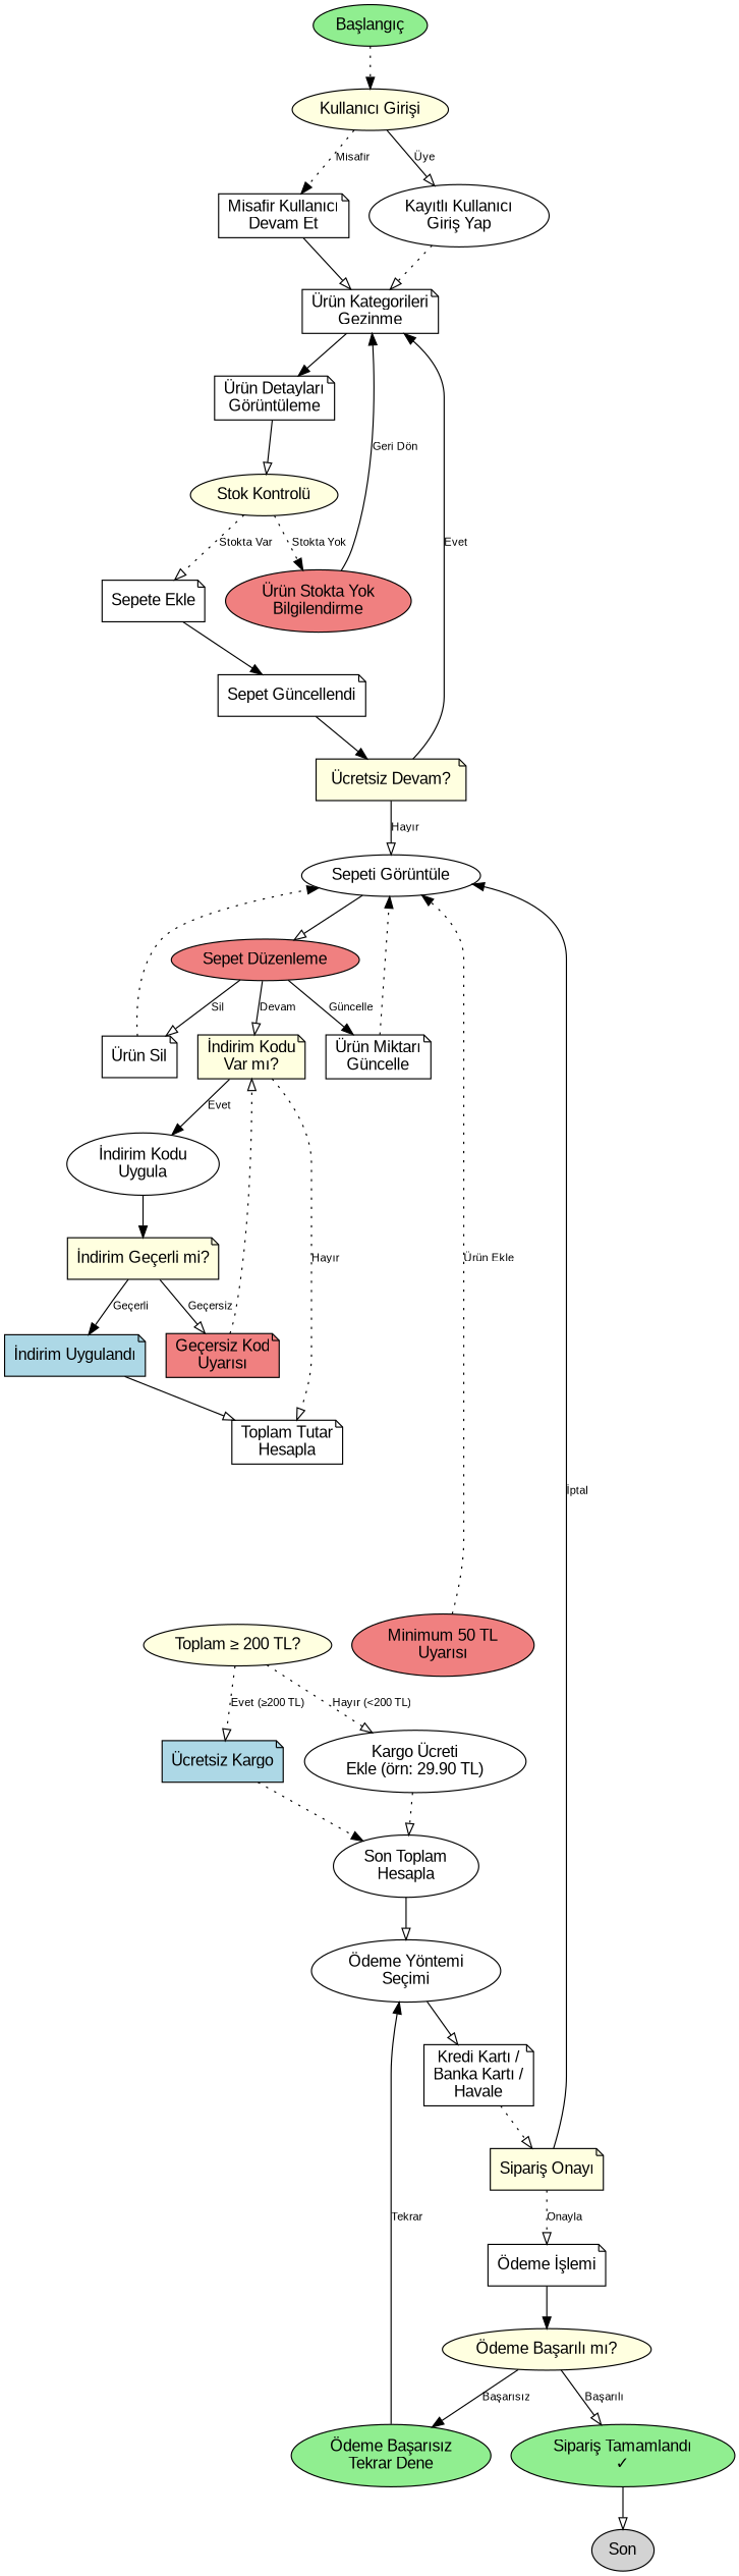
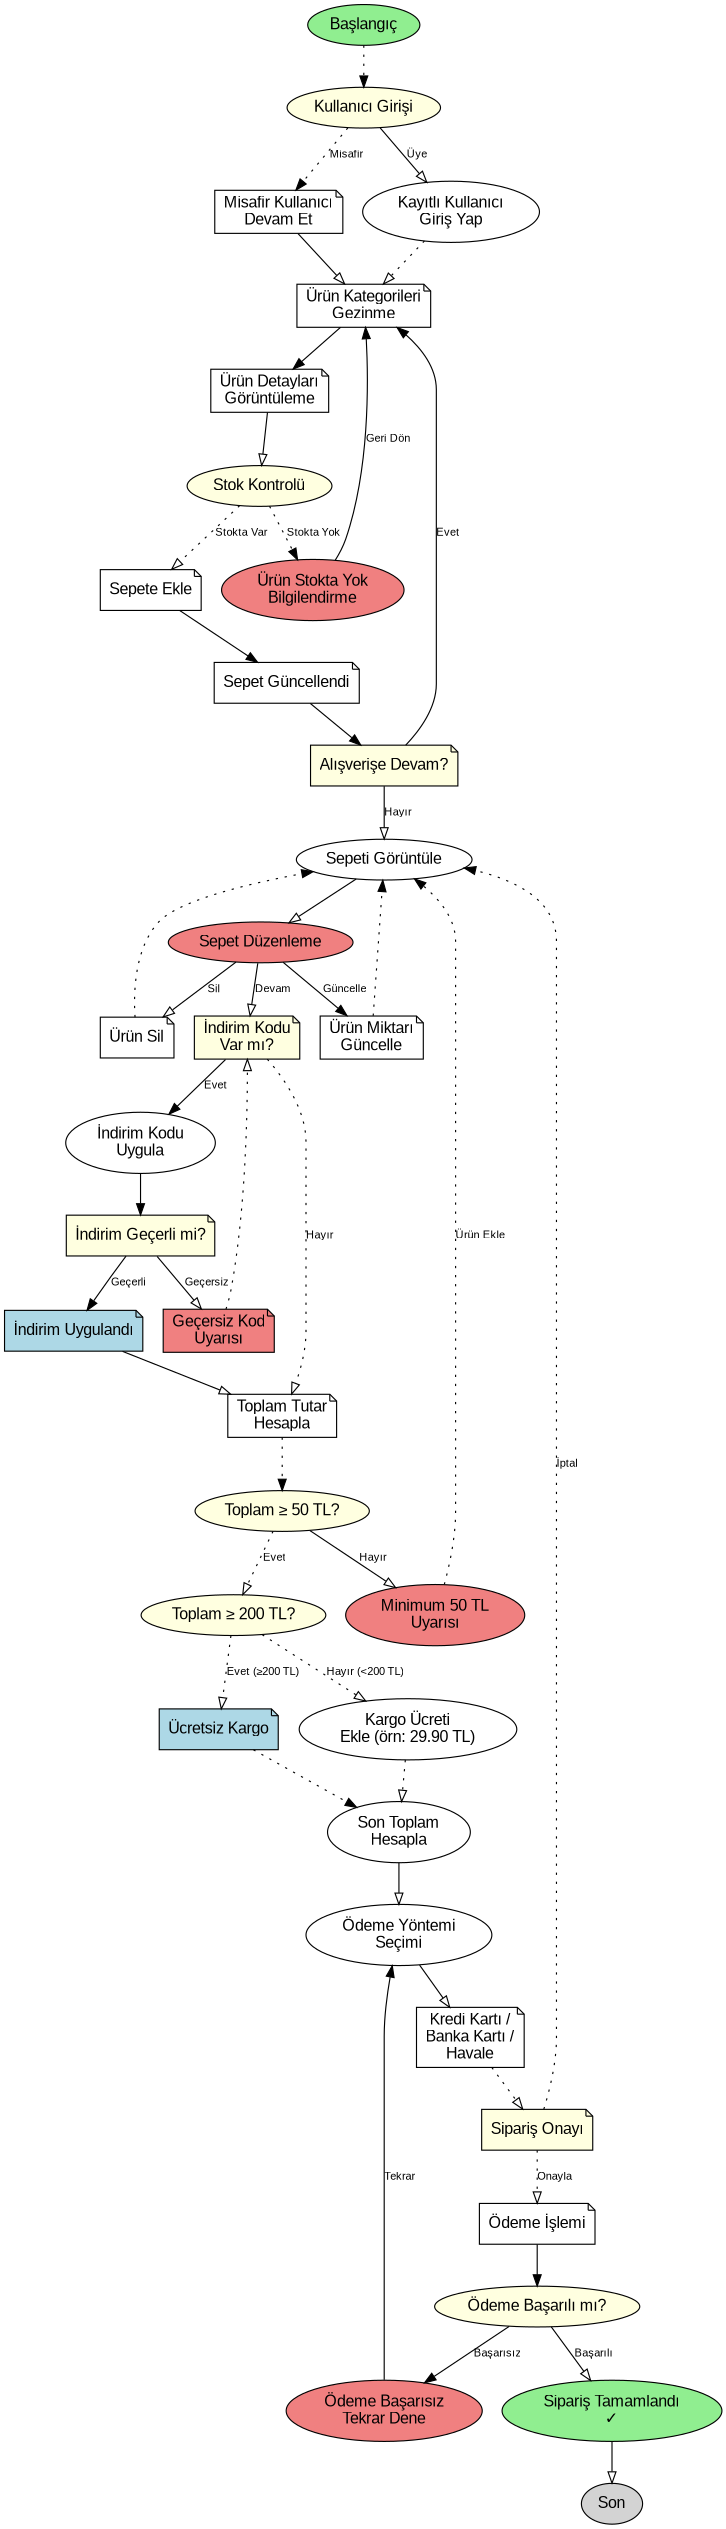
  digraph {
    rankdir=TB
    node [fontname=Arial shape=ellipse style=filled]
    edge [arrowhead=onormal fontname=Arial fontsize=10 style=solid]
    n1 [fillcolor=lightgreen label="Başlangıç"]
    n2 [fillcolor=lightyellow label="Kullanıcı Girişi"]
    n3 [label="Misafir Kullanıcı\nDevam Et" shape=note style=rounded]
    n4 [label="Kayıtlı Kullanıcı\nGiriş Yap" style=rounded]
    n5 [label="Ürün Kategorileri\nGezinme" shape=note style=rounded]
    n6 [label="Ürün Detayları\nGörüntüleme" shape=note style=rounded]
    n7 [fillcolor=lightyellow label="Stok Kontrolü"]
    n8 [fillcolor=lightcoral label="Ürün Stokta Yok\nBilgilendirme"]
    n9 [label="Sepete Ekle" shape=note style=rounded]
    n10 [label="Sepet Güncellendi" shape=note style=rounded]
-   n11 [fillcolor=lightyellow label="Ücretsiz Devam?" shape=note]
+   n11 [fillcolor=lightyellow label="Alışverişe Devam?" shape=note]
    n12 [label="Sepeti Görüntüle" style=rounded]
    n13 [fillcolor=lightcoral label="Sepet Düzenleme"]
    n14 [label="Ürün Miktarı\nGüncelle" shape=note style=rounded]
    n15 [label="Ürün Sil" shape=note style=rounded]
    n16 [fillcolor=lightyellow label="İndirim Kodu\nVar mı?" shape=note]
    n17 [label="İndirim Kodu\nUygula" style=rounded]
    n18 [label="Toplam Tutar\nHesapla" shape=note style=rounded]
    n19 [fillcolor=lightyellow label="İndirim Geçerli mi?" shape=note]
+   n20 [fillcolor=lightyellow label="Toplam ≥ 50 TL?"]
    n21 [fillcolor=lightblue label="İndirim Uygulandı" shape=note]
    n22 [fillcolor=lightcoral label="Geçersiz Kod\nUyarısı" shape=note]
    n23 [fillcolor=lightcoral label="Minimum 50 TL\nUyarısı"]
    n24 [fillcolor=lightyellow label="Toplam ≥ 200 TL?"]
    n25 [fillcolor=lightblue label="Ücretsiz Kargo" shape=note]
    n26 [label="Kargo Ücreti\nEkle (örn: 29.90 TL)" style=rounded]
    n27 [label="Son Toplam\nHesapla" style=rounded]
    n28 [label="Ödeme Yöntemi\nSeçimi" style=rounded]
    n29 [label="Kredi Kartı /\nBanka Kartı /\nHavale" shape=note style=rounded]
    n30 [fillcolor=lightyellow label="Sipariş Onayı" shape=note]
    n31 [label="Ödeme İşlemi" shape=note style=rounded]
    n32 [fillcolor=lightyellow label="Ödeme Başarılı mı?"]
    n33 [fillcolor=lightgreen label="Sipariş Tamamlandı\n✓"]
-   n34 [fillcolor=lightgreen label="Ödeme Başarısız\nTekrar Dene"]
+   n34 [fillcolor=lightcoral label="Ödeme Başarısız\nTekrar Dene"]
    n35 [fillcolor=lightgray label=Son]
    n1 -> n2 [arrowhead=normal style=dotted]
    n2 -> n3 [arrowhead=normal label=Misafir style=dotted]
    n2 -> n4 [label="Üye"]
    n3 -> n5
    n4 -> n5 [style=dotted]
    n5 -> n6 [arrowhead=normal]
    n6 -> n7
    n7 -> n8 [arrowhead=normal label="Stokta Yok" style=dotted]
    n7 -> n9 [label="Stokta Var" style=dotted]
    n8 -> n5 [arrowhead=normal label="Geri Dön"]
    n9 -> n10 [arrowhead=normal]
    n10 -> n11 [arrowhead=normal]
    n11 -> n5 [arrowhead=normal label=Evet]
    n11 -> n12 [label="Hayır"]
    n12 -> n13
    n13 -> n14 [arrowhead=normal label="Güncelle"]
    n13 -> n15 [label=Sil]
    n13 -> n16 [label=Devam]
    n14 -> n12 [arrowhead=normal style=dotted]
    n15 -> n12 [arrowhead=normal style=dotted]
    n16 -> n17 [arrowhead=normal label=Evet]
    n16 -> n18 [label="Hayır" style=dotted]
    n17 -> n19 [arrowhead=normal]
+   n18 -> n20 [arrowhead=normal style=dotted]
    n19 -> n21 [arrowhead=normal label="Geçerli"]
    n19 -> n22 [label="Geçersiz"]
+   n20 -> n23 [label="Hayır"]
+   n20 -> n24 [label=Evet style=dotted]
    n21 -> n18
    n22 -> n16 [style=dotted]
    n23 -> n12 [arrowhead=normal label="Ürün Ekle" style=dotted]
    n24 -> n25 [label="Evet (≥200 TL)" style=dotted]
    n24 -> n26 [label="Hayır (<200 TL)" style=dotted]
    n25 -> n27 [arrowhead=normal style=dotted]
    n26 -> n27 [style=dotted]
    n27 -> n28
    n28 -> n29
    n29 -> n30 [style=dotted]
-   n30 -> n12 [arrowhead=normal label="İptal"]
+   n30 -> n12 [arrowhead=normal label="İptal" style=dotted]
    n30 -> n31 [label=Onayla style=dotted]
    n31 -> n32 [arrowhead=normal]
    n32 -> n33 [label="Başarılı"]
    n32 -> n34 [arrowhead=normal label="Başarısız"]
    n33 -> n35
    n34 -> n28 [arrowhead=normal label=Tekrar]
  }
